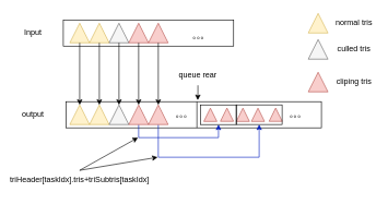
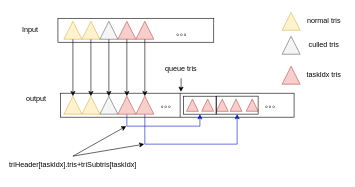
  <mxCell id="0" />
  <mxCell id="1" parent="0" />
  <mxCell id="2" value="" style="rounded=0;whiteSpace=wrap;html=1;" vertex="1" parent="1"><mxGeometry x="96" y="30" width="260" height="40" as="geometry" /></mxCell>
  <mxCell id="3" value="" style="triangle;whiteSpace=wrap;html=1;rotation=-90;fillColor=#fff2cc;strokeColor=#d6b656;" vertex="1" parent="1"><mxGeometry x="106" y="35" width="30" height="30" as="geometry" /></mxCell>
  <mxCell id="4" value="" style="triangle;whiteSpace=wrap;html=1;rotation=-90;fillColor=#fff2cc;strokeColor=#d6b656;" vertex="1" parent="1"><mxGeometry x="136" y="35" width="30" height="30" as="geometry" /></mxCell>
  <mxCell id="5" value="" style="triangle;whiteSpace=wrap;html=1;rotation=-90;fillColor=#f5f5f5;fontColor=#333333;strokeColor=#666666;" vertex="1" parent="1"><mxGeometry x="166" y="35" width="30" height="30" as="geometry" /></mxCell>
  <mxCell id="6" value="" style="triangle;whiteSpace=wrap;html=1;rotation=-90;fillColor=#f8cecc;strokeColor=#b85450;" vertex="1" parent="1"><mxGeometry x="196" y="35" width="30" height="30" as="geometry" /></mxCell>
  <mxCell id="7" value="" style="triangle;whiteSpace=wrap;html=1;rotation=-90;fillColor=#f8cecc;strokeColor=#b85450;" vertex="1" parent="1"><mxGeometry x="226" y="35" width="30" height="30" as="geometry" /></mxCell>
  <mxCell id="8" value="。。。" style="text;html=1;align=center;verticalAlign=middle;whiteSpace=wrap;rounded=0;" vertex="1" parent="1"><mxGeometry x="276" y="40" width="60" height="30" as="geometry" /></mxCell>
  <mxCell id="9" value="Input" style="text;html=1;align=center;verticalAlign=middle;whiteSpace=wrap;rounded=0;" vertex="1" parent="1"><mxGeometry x="20" y="35" width="60" height="30" as="geometry" /></mxCell>
  <mxCell id="10" value="" style="rounded=0;whiteSpace=wrap;html=1;" vertex="1" parent="1"><mxGeometry x="100" y="155" width="390" height="40" as="geometry" /></mxCell>
  <mxCell id="11" value="" style="triangle;whiteSpace=wrap;html=1;rotation=-90;fillColor=#fff2cc;strokeColor=#d6b656;" vertex="1" parent="1"><mxGeometry x="470" y="20" width="30" height="30" as="geometry" /></mxCell>
  <mxCell id="12" value="" style="triangle;whiteSpace=wrap;html=1;rotation=-90;fillColor=#f5f5f5;fontColor=#333333;strokeColor=#666666;" vertex="1" parent="1"><mxGeometry x="470" y="60" width="30" height="30" as="geometry" /></mxCell>
  <mxCell id="13" value="" style="triangle;whiteSpace=wrap;html=1;rotation=-90;fillColor=#f8cecc;strokeColor=#b85450;" vertex="1" parent="1"><mxGeometry x="470" y="110" width="30" height="30" as="geometry" /></mxCell>
  <mxCell id="14" value="normal tris" style="text;html=1;align=center;verticalAlign=middle;whiteSpace=wrap;rounded=0;" vertex="1" parent="1"><mxGeometry x="510" y="20" width="60" height="30" as="geometry" /></mxCell>
  <mxCell id="15" value="culled tris" style="text;html=1;align=center;verticalAlign=middle;whiteSpace=wrap;rounded=0;" vertex="1" parent="1"><mxGeometry x="510" y="60" width="60" height="30" as="geometry" /></mxCell>
- <mxCell id="16" value="cliping tris" style="text;html=1;align=center;verticalAlign=middle;whiteSpace=wrap;rounded=0;" vertex="1" parent="1"><mxGeometry x="510" y="110" width="60" height="30" as="geometry" /></mxCell>
+ <mxCell id="16" value="taskIdx tris" style="text;html=1;align=center;verticalAlign=middle;whiteSpace=wrap;rounded=0;" vertex="1" parent="1"><mxGeometry x="510" y="110" width="60" height="30" as="geometry" /></mxCell>
  <mxCell id="17" value="" style="triangle;whiteSpace=wrap;html=1;rotation=-90;fillColor=#fff2cc;strokeColor=#d6b656;" vertex="1" parent="1"><mxGeometry x="106" y="160" width="30" height="30" as="geometry" /></mxCell>
  <mxCell id="18" value="" style="triangle;whiteSpace=wrap;html=1;rotation=-90;fillColor=#fff2cc;strokeColor=#d6b656;" vertex="1" parent="1"><mxGeometry x="136" y="160" width="30" height="30" as="geometry" /></mxCell>
  <mxCell id="19" value="" style="triangle;whiteSpace=wrap;html=1;rotation=-90;fillColor=#f5f5f5;fontColor=#333333;strokeColor=#666666;" vertex="1" parent="1"><mxGeometry x="166" y="160" width="30" height="30" as="geometry" /></mxCell>
  <mxCell id="20" value="" style="endArrow=none;html=1;entryX=0.5;entryY=0;entryDx=0;entryDy=0;exitX=0.5;exitY=1;exitDx=0;exitDy=0;" edge="1" parent="1"><mxGeometry width="50" height="50" relative="1" as="geometry"><mxPoint x="300" y="195" as="sourcePoint" /><mxPoint x="300" y="155" as="targetPoint" /></mxGeometry></mxCell>
  <mxCell id="21" style="rounded=0;orthogonalLoop=1;jettySize=auto;html=1;exitX=0;exitY=0.5;exitDx=0;exitDy=0;entryX=1;entryY=0.5;entryDx=0;entryDy=0;" edge="1" parent="1" source="3" target="17"><mxGeometry relative="1" as="geometry" /></mxCell>
  <mxCell id="22" style="rounded=0;orthogonalLoop=1;jettySize=auto;html=1;exitX=0;exitY=0.5;exitDx=0;exitDy=0;entryX=1;entryY=0.5;entryDx=0;entryDy=0;" edge="1" parent="1" source="4" target="18"><mxGeometry relative="1" as="geometry" /></mxCell>
  <mxCell id="23" style="rounded=0;orthogonalLoop=1;jettySize=auto;html=1;exitX=0;exitY=0.5;exitDx=0;exitDy=0;entryX=1;entryY=0.5;entryDx=0;entryDy=0;" edge="1" parent="1" source="5" target="19"><mxGeometry relative="1" as="geometry" /></mxCell>
  <mxCell id="24" value="。。。" style="text;html=1;align=center;verticalAlign=middle;whiteSpace=wrap;rounded=0;" vertex="1" parent="1"><mxGeometry x="250.33" y="160" width="60" height="30" as="geometry" /></mxCell>
- <mxCell id="25" value="output" style="text;html=1;align=center;verticalAlign=middle;whiteSpace=wrap;rounded=0;" vertex="1" parent="1"><mxGeometry x="20" y="160" width="60" height="30" as="geometry" /></mxCell>
+ <mxCell id="25" value="output" style="text;html=1;align=center;verticalAlign=middle;whiteSpace=wrap;rounded=0;" vertex="1" parent="1"><mxGeometry x="30" y="150" width="60" height="30" as="geometry" /></mxCell>
  <mxCell id="26" value="" style="triangle;whiteSpace=wrap;html=1;rotation=-90;fillColor=#f8cecc;strokeColor=#b85450;" vertex="1" parent="1"><mxGeometry x="310.33" y="165.08" width="20.33" height="20" as="geometry" /></mxCell>
  <mxCell id="27" value="" style="triangle;whiteSpace=wrap;html=1;rotation=-90;fillColor=#f8cecc;strokeColor=#b85450;" vertex="1" parent="1"><mxGeometry x="335.67" y="164.92" width="20.33" height="20" as="geometry" /></mxCell>
  <mxCell id="28" value="" style="triangle;whiteSpace=wrap;html=1;rotation=-90;fillColor=#f8cecc;strokeColor=#b85450;" vertex="1" parent="1"><mxGeometry x="360" y="165.08" width="20.33" height="20" as="geometry" /></mxCell>
  <mxCell id="29" value="" style="triangle;whiteSpace=wrap;html=1;rotation=-90;fillColor=#f8cecc;strokeColor=#b85450;" vertex="1" parent="1"><mxGeometry x="383" y="165.08" width="20.33" height="20" as="geometry" /></mxCell>
  <mxCell id="30" style="rounded=0;orthogonalLoop=1;jettySize=auto;html=1;exitX=0;exitY=0.5;exitDx=0;exitDy=0;entryX=1;entryY=0.5;entryDx=0;entryDy=0;" edge="1" parent="1" source="6" target="33"><mxGeometry relative="1" as="geometry" /></mxCell>
  <mxCell id="31" value="。。。" style="text;html=1;align=center;verticalAlign=middle;whiteSpace=wrap;rounded=0;" vertex="1" parent="1"><mxGeometry x="424.33" y="160" width="60" height="30" as="geometry" /></mxCell>
  <mxCell id="32" style="edgeStyle=orthogonalEdgeStyle;rounded=0;orthogonalLoop=1;jettySize=auto;html=1;exitX=0;exitY=0.5;exitDx=0;exitDy=0;entryX=0.5;entryY=1;entryDx=0;entryDy=0;fillColor=#0050ef;strokeColor=#001DBC;" edge="1" parent="1" source="33" target="41"><mxGeometry relative="1" as="geometry" /></mxCell>
  <mxCell id="33" value="" style="triangle;whiteSpace=wrap;html=1;rotation=-90;fillColor=#f8cecc;strokeColor=#b85450;" vertex="1" parent="1"><mxGeometry x="196" y="160" width="30" height="30" as="geometry" /></mxCell>
  <mxCell id="34" style="edgeStyle=orthogonalEdgeStyle;rounded=0;orthogonalLoop=1;jettySize=auto;html=1;exitX=0;exitY=0.5;exitDx=0;exitDy=0;entryX=0.5;entryY=1;entryDx=0;entryDy=0;fillColor=#0050ef;strokeColor=#001DBC;" edge="1" parent="1" source="35" target="42"><mxGeometry relative="1" as="geometry"><Array as="points"><mxPoint x="241" y="240" /><mxPoint x="395" y="240" /></Array></mxGeometry></mxCell>
  <mxCell id="35" value="" style="triangle;whiteSpace=wrap;html=1;rotation=-90;fillColor=#f8cecc;strokeColor=#b85450;" vertex="1" parent="1"><mxGeometry x="226" y="160" width="30" height="30" as="geometry" /></mxCell>
  <mxCell id="36" value="" style="triangle;whiteSpace=wrap;html=1;rotation=-90;fillColor=#f8cecc;strokeColor=#b85450;" vertex="1" parent="1"><mxGeometry x="410" y="164.92" width="20.33" height="20" as="geometry" /></mxCell>
  <mxCell id="37" style="edgeStyle=orthogonalEdgeStyle;rounded=0;orthogonalLoop=1;jettySize=auto;html=1;exitX=0;exitY=0.5;exitDx=0;exitDy=0;entryX=1;entryY=0.5;entryDx=0;entryDy=0;" edge="1" parent="1" source="7" target="35"><mxGeometry relative="1" as="geometry" /></mxCell>
  <mxCell id="38" style="rounded=0;orthogonalLoop=1;jettySize=auto;html=1;exitX=0.5;exitY=0;exitDx=0;exitDy=0;" edge="1" parent="1" source="39"><mxGeometry relative="1" as="geometry"><mxPoint x="210" y="210" as="targetPoint" /></mxGeometry></mxCell>
  <mxCell id="39" value="triHeader[taskIdx].tris+triSubtris[taskIdx]" style="text;html=1;align=center;verticalAlign=middle;whiteSpace=wrap;rounded=0;" vertex="1" parent="1"><mxGeometry x="91" y="260" width="60" height="30" as="geometry" /></mxCell>
  <mxCell id="40" style="rounded=0;orthogonalLoop=1;jettySize=auto;html=1;exitX=0.5;exitY=0;exitDx=0;exitDy=0;" edge="1" parent="1" source="39"><mxGeometry relative="1" as="geometry"><mxPoint x="240" y="240" as="targetPoint" /><mxPoint x="131" y="270" as="sourcePoint" /></mxGeometry></mxCell>
  <mxCell id="41" value="" style="rounded=0;whiteSpace=wrap;html=1;fillColor=none;" vertex="1" parent="1"><mxGeometry x="305.84" y="160" width="54.16" height="30" as="geometry" /></mxCell>
  <mxCell id="42" value="" style="rounded=0;whiteSpace=wrap;html=1;fillColor=none;" vertex="1" parent="1"><mxGeometry x="360" y="159.92" width="70" height="30" as="geometry" /></mxCell>
- <mxCell id="43" value="queue rear" style="text;html=1;align=center;verticalAlign=middle;whiteSpace=wrap;rounded=0;" vertex="1" parent="1"><mxGeometry x="267" y="100" width="69" height="30" as="geometry" /></mxCell>
+ <mxCell id="43" value="queue tris" style="text;html=1;align=center;verticalAlign=middle;whiteSpace=wrap;rounded=0;" vertex="1" parent="1"><mxGeometry x="267" y="100" width="69" height="30" as="geometry" /></mxCell>
  <mxCell id="44" style="edgeStyle=orthogonalEdgeStyle;rounded=0;orthogonalLoop=1;jettySize=auto;html=1;exitX=0.5;exitY=1;exitDx=0;exitDy=0;entryX=0.516;entryY=-0.058;entryDx=0;entryDy=0;entryPerimeter=0;" edge="1" parent="1" source="43" target="10"><mxGeometry relative="1" as="geometry"><Array as="points"><mxPoint x="301" y="141" /></Array></mxGeometry></mxCell>
